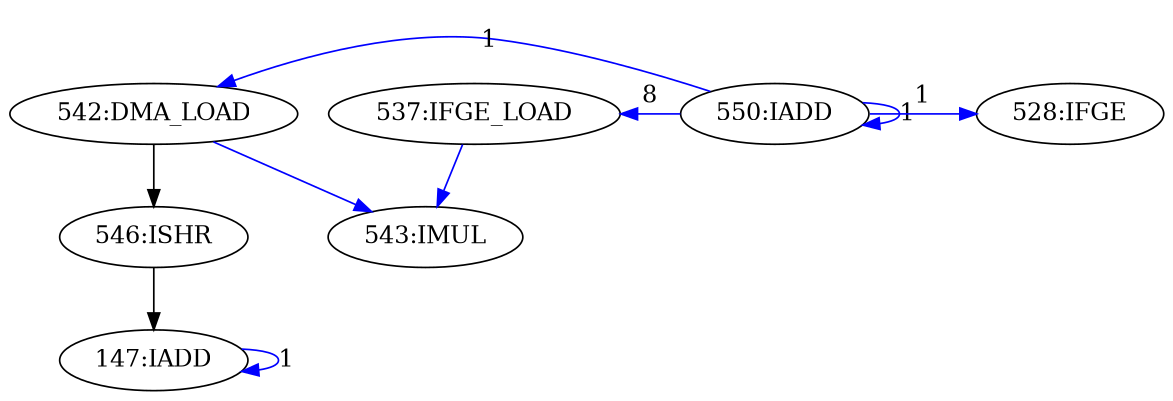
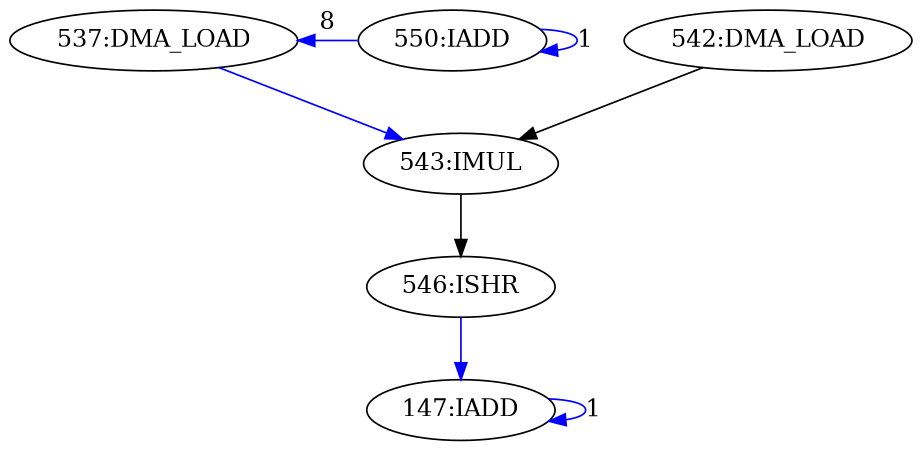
  digraph {
    edge [color=blue constraint=false]
    n1 [label="546:ISHR"]
    n2 [label="147:IADD"]
    n3 [label="543:IMUL"]
-   n4 [label="537:IFGE_LOAD"]
+   n4 [label="537:DMA_LOAD"]
    n5 [label="542:DMA_LOAD"]
    n6 [label="550:IADD"]
-   n7 [label="528:IFGE"]
-   n1 -> n2 [color="" constraint=""]
+   n1 -> n2 [constraint=""]
    n2 -> n2 [label=1]
-   n5 -> n1 [color="" constraint=""]
+   n3 -> n1 [color="" constraint=""]
    n4 -> n3 [constraint=""]
-   n5 -> n3 [constraint=""]
+   n5 -> n3 [color="" constraint=""]
    n6 -> n4 [label=8]
-   n6 -> n5 [label=1]
    n6 -> n6 [label=1]
-   n6 -> n7 [label=1]
  }
